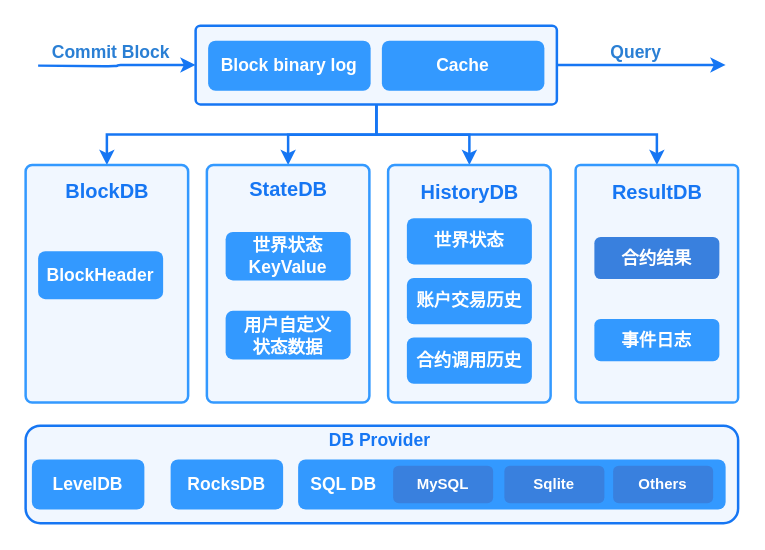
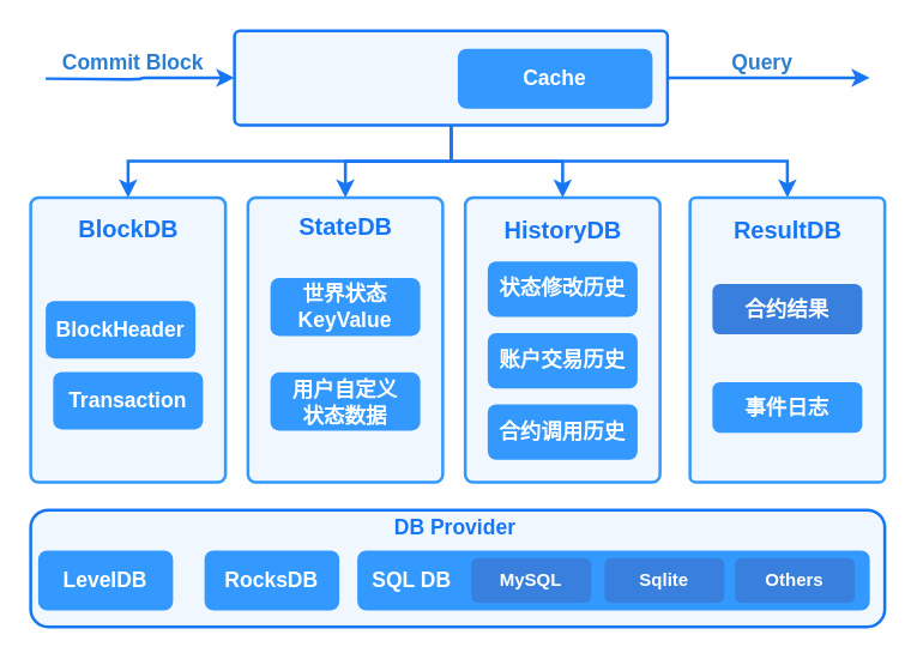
  <mxCell id="0" />
  <mxCell id="1" parent="0" />
  <mxCell id="2" style="edgeStyle=orthogonalEdgeStyle;rounded=1;orthogonalLoop=1;jettySize=auto;html=1;strokeWidth=2;fontSize=14;fontColor=#2A7FD4;strokeColor=#1676F3;" parent="1" source="8" edge="1"><mxGeometry relative="1" as="geometry"><mxPoint x="580" y="51.5" as="targetPoint" /></mxGeometry></mxCell>
  <mxCell id="3" value="&lt;b&gt;Query&lt;/b&gt;" style="edgeLabel;html=1;align=center;verticalAlign=bottom;resizable=0;points=[];fontSize=14;fontColor=#2A7FD4;labelPosition=center;verticalLabelPosition=top;" parent="2" vertex="1" connectable="0"><mxGeometry x="-0.186" y="-1" relative="1" as="geometry"><mxPoint x="7" y="-2" as="offset" /></mxGeometry></mxCell>
  <mxCell id="4" style="edgeStyle=orthogonalEdgeStyle;rounded=0;orthogonalLoop=1;jettySize=auto;html=1;entryX=0.5;entryY=0;entryDx=0;entryDy=0;fontColor=#1676F3;strokeColor=#1676F3;strokeWidth=2;" edge="1" parent="1" source="8" target="34"><mxGeometry relative="1" as="geometry" /></mxCell>
  <mxCell id="5" style="edgeStyle=orthogonalEdgeStyle;rounded=0;orthogonalLoop=1;jettySize=auto;html=1;entryX=0.5;entryY=0;entryDx=0;entryDy=0;fontColor=#1676F3;strokeColor=#1676F3;strokeWidth=2;" edge="1" parent="1" source="8" target="28"><mxGeometry relative="1" as="geometry" /></mxCell>
  <mxCell id="6" style="edgeStyle=orthogonalEdgeStyle;rounded=0;orthogonalLoop=1;jettySize=auto;html=1;entryX=0.5;entryY=0;entryDx=0;entryDy=0;fontColor=#1676F3;strokeColor=#1676F3;strokeWidth=2;" edge="1" parent="1" source="8" target="23"><mxGeometry relative="1" as="geometry"><Array as="points"><mxPoint x="301" y="107" /><mxPoint x="525" y="107" /></Array></mxGeometry></mxCell>
  <mxCell id="7" style="edgeStyle=orthogonalEdgeStyle;rounded=0;orthogonalLoop=1;jettySize=auto;html=1;entryX=0.5;entryY=0;entryDx=0;entryDy=0;fontColor=#1676F3;strokeColor=#1676F3;strokeWidth=2;" edge="1" parent="1" source="8" target="39"><mxGeometry relative="1" as="geometry"><Array as="points"><mxPoint x="301" y="107" /><mxPoint x="85" y="107" /></Array></mxGeometry></mxCell>
  <mxCell id="8" value="" style="rounded=1;whiteSpace=wrap;html=1;fillColor=#F1F7FF;strokeColor=#1676F3;strokeWidth=2;arcSize=6;" parent="1" vertex="1"><mxGeometry x="156" y="20" width="289" height="63" as="geometry" /></mxCell>
- <mxCell id="9" value="&lt;b&gt;Block binary log&lt;/b&gt;" style="rounded=1;whiteSpace=wrap;html=1;fontColor=#FFFFFF;fontSize=14;strokeColor=none;fillColor=#3399FF;" parent="1" vertex="1"><mxGeometry x="166" y="32" width="130" height="40" as="geometry" /></mxCell>
  <mxCell id="10" value="&lt;b&gt;Cache&lt;/b&gt;" style="rounded=1;whiteSpace=wrap;html=1;fontColor=#FFFFFF;fontSize=14;strokeColor=none;fillColor=#3399FF;" parent="1" vertex="1"><mxGeometry x="305" y="32" width="130" height="40" as="geometry" /></mxCell>
  <mxCell id="11" style="edgeStyle=orthogonalEdgeStyle;rounded=1;orthogonalLoop=1;jettySize=auto;html=1;entryX=0;entryY=0.5;entryDx=0;entryDy=0;strokeWidth=2;fontSize=14;fontColor=#FFFFFF;strokeColor=#1676F3;" parent="1" target="8" edge="1"><mxGeometry relative="1" as="geometry"><mxPoint x="30" y="52" as="sourcePoint" /></mxGeometry></mxCell>
  <mxCell id="12" value="&lt;font color=&quot;#2a7fd4&quot;&gt;&lt;b&gt;Commit Block&lt;/b&gt;&lt;/font&gt;" style="edgeLabel;html=1;align=center;verticalAlign=bottom;resizable=0;points=[];fontSize=14;fontColor=#FFFFFF;labelPosition=center;verticalLabelPosition=top;" parent="11" vertex="1" connectable="0"><mxGeometry x="0.06" relative="1" as="geometry"><mxPoint x="-8" y="-1" as="offset" /></mxGeometry></mxCell>
  <mxCell id="13" value="" style="rounded=1;whiteSpace=wrap;html=1;fontSize=16;fillColor=#F1F7FF;strokeColor=#1676F3;strokeWidth=2;" parent="1" vertex="1"><mxGeometry x="20" y="340" width="570" height="78" as="geometry" /></mxCell>
  <mxCell id="14" value="&lt;b&gt;&lt;font style=&quot;font-size: 14px&quot;&gt;LevelDB&lt;/font&gt;&lt;/b&gt;" style="rounded=1;whiteSpace=wrap;html=1;fillColor=#3399FF;fontColor=#FFFFFF;strokeColor=none;" parent="1" vertex="1"><mxGeometry x="24.998" y="367" width="90" height="40" as="geometry" /></mxCell>
  <mxCell id="15" value="" style="rounded=1;whiteSpace=wrap;html=1;fillColor=#3399FF;fontColor=#FFFFFF;strokeColor=none;" parent="1" vertex="1"><mxGeometry x="238" y="367" width="342" height="40" as="geometry" /></mxCell>
  <mxCell id="16" value="&lt;b&gt;MySQL&lt;/b&gt;" style="rounded=1;whiteSpace=wrap;html=1;fontColor=#FFFFFF;strokeColor=none;fillColor=#3980DE;" parent="1" vertex="1"><mxGeometry x="313.999" y="372" width="80" height="30" as="geometry" /></mxCell>
  <mxCell id="17" value="&lt;b&gt;&lt;font color=&quot;#1676f3&quot;&gt;DB Provider&lt;/font&gt;&lt;/b&gt;" style="text;html=1;resizable=0;autosize=1;align=center;verticalAlign=middle;points=[];fillColor=none;strokeColor=none;rounded=0;dashed=1;labelBackgroundColor=none;fontSize=14;fontColor=#FFFFFF;" parent="1" vertex="1"><mxGeometry x="257.364" y="341" width="92" height="22" as="geometry" /></mxCell>
  <mxCell id="18" value="&lt;b&gt;&lt;font style=&quot;font-size: 14px&quot;&gt;RocksDB&lt;/font&gt;&lt;/b&gt;" style="rounded=1;whiteSpace=wrap;html=1;fillColor=#3399FF;fontColor=#FFFFFF;strokeColor=none;" parent="1" vertex="1"><mxGeometry x="136.004" y="367" width="90" height="40" as="geometry" /></mxCell>
  <mxCell id="19" value="&lt;b&gt;SQL DB&lt;/b&gt;" style="text;html=1;resizable=0;autosize=1;align=center;verticalAlign=middle;points=[];fillColor=none;strokeColor=none;rounded=0;dashed=1;labelBackgroundColor=none;fontSize=14;fontColor=#FFFFFF;" parent="1" vertex="1"><mxGeometry x="242.001" y="376" width="64" height="22" as="geometry" /></mxCell>
  <mxCell id="20" value="&lt;b&gt;Others&lt;/b&gt;" style="rounded=1;whiteSpace=wrap;html=1;fontColor=#FFFFFF;strokeColor=none;fillColor=#3980DE;" parent="1" vertex="1"><mxGeometry x="490.002" y="372" width="80" height="30" as="geometry" /></mxCell>
  <mxCell id="21" value="&lt;b&gt;Sqlite&lt;/b&gt;" style="rounded=1;whiteSpace=wrap;html=1;fontColor=#FFFFFF;strokeColor=none;fillColor=#3980DE;" parent="1" vertex="1"><mxGeometry x="402.998" y="372" width="80" height="30" as="geometry" /></mxCell>
  <mxCell id="22" value="" style="group" vertex="1" connectable="0" parent="1"><mxGeometry x="460" y="131.5" width="130" height="190" as="geometry" /></mxCell>
  <mxCell id="23" value="" style="rounded=1;whiteSpace=wrap;html=1;fontSize=16;fontColor=#FFFFFF;arcSize=3;fillColor=#F1F7FF;strokeColor=#3399FF;strokeWidth=2;" parent="22" vertex="1"><mxGeometry width="130" height="190" as="geometry" /></mxCell>
  <mxCell id="24" value="ResultDB" style="text;html=1;resizable=0;autosize=1;align=center;verticalAlign=middle;points=[];fillColor=none;strokeColor=none;rounded=0;fontSize=16;fontStyle=1;fontColor=#1676F3;" parent="22" vertex="1"><mxGeometry x="23" y="9.5" width="84" height="24" as="geometry" /></mxCell>
  <mxCell id="25" value="&lt;b&gt;合约结果&lt;/b&gt;" style="rounded=1;whiteSpace=wrap;html=1;fillColor=#3980de;fontColor=#FFFFFF;fontSize=14;strokeColor=none;" parent="22" vertex="1"><mxGeometry x="15" y="57.498" width="100" height="33.765" as="geometry" /></mxCell>
  <mxCell id="26" value="&lt;b&gt;事件日志&lt;/b&gt;" style="rounded=1;whiteSpace=wrap;html=1;fillColor=#3399FF;fontColor=#FFFFFF;fontSize=14;strokeColor=none;" parent="22" vertex="1"><mxGeometry x="15" y="123.205" width="100" height="33.765" as="geometry" /></mxCell>
  <mxCell id="27" value="" style="group" vertex="1" connectable="0" parent="1"><mxGeometry x="310" y="131.5" width="130" height="190" as="geometry" /></mxCell>
  <mxCell id="28" value="" style="rounded=1;whiteSpace=wrap;html=1;fontSize=16;fontColor=#FFFFFF;arcSize=4;fillColor=#F1F7FF;strokeColor=#3399FF;strokeWidth=2;" parent="27" vertex="1"><mxGeometry width="130" height="190" as="geometry" /></mxCell>
  <mxCell id="29" value="HistoryDB" style="text;html=1;resizable=0;autosize=1;align=center;verticalAlign=middle;points=[];fillColor=none;strokeColor=none;rounded=0;fontSize=16;fontStyle=1;fontColor=#1676F3;" parent="27" vertex="1"><mxGeometry x="20" y="9.501" width="90" height="24" as="geometry" /></mxCell>
- <mxCell id="30" value="&lt;b&gt;世界状态&lt;/b&gt;" style="rounded=1;whiteSpace=wrap;html=1;fillColor=#3399FF;fontColor=#FFFFFF;fontSize=14;strokeColor=none;" parent="27" vertex="1"><mxGeometry x="15" y="42.495" width="100" height="37.004" as="geometry" /></mxCell>
+ <mxCell id="30" value="&lt;b&gt;状态修改历史&lt;/b&gt;" style="rounded=1;whiteSpace=wrap;html=1;fillColor=#3399FF;fontColor=#FFFFFF;fontSize=14;strokeColor=none;" parent="27" vertex="1"><mxGeometry x="15" y="42.495" width="100" height="37.004" as="geometry" /></mxCell>
  <mxCell id="31" value="&lt;b&gt;账户交易历史&lt;/b&gt;" style="rounded=1;whiteSpace=wrap;html=1;fillColor=#3399FF;fontColor=#FFFFFF;fontSize=14;strokeColor=none;" parent="27" vertex="1"><mxGeometry x="15" y="90.458" width="100" height="37.004" as="geometry" /></mxCell>
  <mxCell id="32" value="&lt;b&gt;合约调用历史&lt;/b&gt;" style="rounded=1;whiteSpace=wrap;html=1;fillColor=#3399FF;fontColor=#FFFFFF;fontSize=14;strokeColor=none;" parent="27" vertex="1"><mxGeometry x="15" y="137.976" width="100" height="37.004" as="geometry" /></mxCell>
  <mxCell id="33" value="" style="group" vertex="1" connectable="0" parent="1"><mxGeometry x="165" y="131.5" width="130" height="190" as="geometry" /></mxCell>
  <mxCell id="34" value="" style="rounded=1;whiteSpace=wrap;html=1;fontSize=16;fontColor=#FFFFFF;arcSize=4;fillColor=#F1F7FF;strokeColor=#3399FF;strokeWidth=2;" parent="33" vertex="1"><mxGeometry width="130" height="190" as="geometry" /></mxCell>
  <mxCell id="35" value="StateDB" style="text;html=1;resizable=0;autosize=1;align=center;verticalAlign=middle;points=[];fillColor=none;strokeColor=none;rounded=0;fontSize=16;fontStyle=1;fontColor=#1676F3;" parent="33" vertex="1"><mxGeometry x="28" y="7.5" width="74" height="24" as="geometry" /></mxCell>
  <mxCell id="36" value="&lt;b&gt;世界状态&lt;br&gt;KeyValue&lt;/b&gt;" style="rounded=1;whiteSpace=wrap;html=1;fillColor=#3399FF;fontColor=#FFFFFF;fontSize=14;strokeColor=none;" parent="33" vertex="1"><mxGeometry x="15" y="53.5" width="100" height="38.87" as="geometry" /></mxCell>
  <mxCell id="37" value="&lt;b&gt;用户自定义&lt;br&gt;状态数据&lt;/b&gt;" style="rounded=1;whiteSpace=wrap;html=1;fillColor=#3399FF;fontColor=#FFFFFF;fontSize=14;strokeColor=none;" parent="33" vertex="1"><mxGeometry x="15" y="116.66" width="100" height="38.87" as="geometry" /></mxCell>
  <mxCell id="38" value="" style="group" vertex="1" connectable="0" parent="1"><mxGeometry x="20" y="131.5" width="130" height="190" as="geometry" /></mxCell>
  <mxCell id="39" value="" style="rounded=1;whiteSpace=wrap;html=1;fontSize=16;fontColor=#FFFFFF;arcSize=4;fillColor=#F1F7FF;strokeColor=#3399FF;strokeWidth=2;" parent="38" vertex="1"><mxGeometry width="130" height="190" as="geometry" /></mxCell>
  <mxCell id="40" value="BlockDB" style="text;html=1;resizable=0;autosize=1;align=center;verticalAlign=middle;points=[];fillColor=none;strokeColor=none;rounded=0;fontSize=16;fontStyle=1;fontColor=#1676F3;" parent="38" vertex="1"><mxGeometry x="25.5" y="8.004" width="79" height="24" as="geometry" /></mxCell>
  <mxCell id="41" value="&lt;b&gt;BlockHeader&lt;/b&gt;" style="rounded=1;whiteSpace=wrap;html=1;fillColor=#3399FF;fontColor=#FFFFFF;fontSize=14;strokeColor=none;" parent="38" vertex="1"><mxGeometry x="10" y="68.997" width="100" height="38.381" as="geometry" /></mxCell>
+ <mxCell id="42" value="&lt;b&gt;Transaction&lt;/b&gt;" style="rounded=1;whiteSpace=wrap;html=1;fillColor=#3399FF;fontColor=#FFFFFF;fontSize=14;strokeColor=none;" parent="38" vertex="1"><mxGeometry x="15" y="116.366" width="100" height="38.381" as="geometry" /></mxCell>
